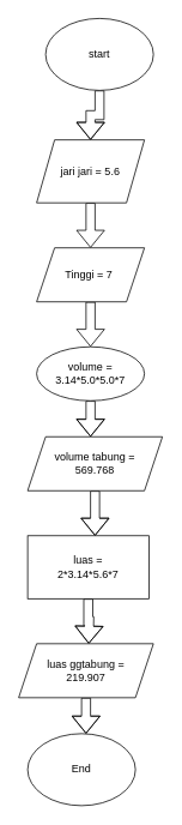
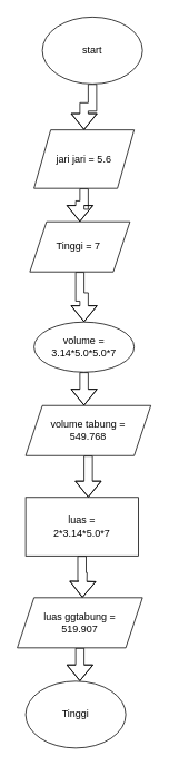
  <mxCell id="0" />
  <mxCell id="1" parent="0" />
  <mxCell id="2" style="edgeStyle=orthogonalEdgeStyle;shape=flexArrow;rounded=0;orthogonalLoop=1;jettySize=auto;html=1;exitX=0.5;exitY=1;exitDx=0;exitDy=0;entryX=0.5;entryY=0;entryDx=0;entryDy=0;" edge="1" parent="1" source="3" target="5"><mxGeometry relative="1" as="geometry" /></mxCell>
  <mxCell id="3" value="&lt;font style=&quot;vertical-align: inherit;&quot;&gt;&lt;font style=&quot;vertical-align: inherit;&quot;&gt;start&lt;/font&gt;&lt;/font&gt;" style="ellipse;whiteSpace=wrap;html=1;" vertex="1" parent="1"><mxGeometry x="50" y="20" width="120" height="80" as="geometry" /></mxCell>
  <mxCell id="4" style="edgeStyle=orthogonalEdgeStyle;shape=flexArrow;rounded=0;orthogonalLoop=1;jettySize=auto;html=1;exitX=0.5;exitY=1;exitDx=0;exitDy=0;entryX=0.5;entryY=0;entryDx=0;entryDy=0;" edge="1" parent="1" source="5" target="7"><mxGeometry relative="1" as="geometry" /></mxCell>
  <mxCell id="5" value="&lt;font style=&quot;vertical-align: inherit;&quot;&gt;&lt;font style=&quot;vertical-align: inherit;&quot;&gt;jari jari = 5.6&lt;/font&gt;&lt;/font&gt;" style="shape=parallelogram;perimeter=parallelogramPerimeter;whiteSpace=wrap;html=1;fixedSize=1;" vertex="1" parent="1"><mxGeometry x="40" y="155" width="120" height="70" as="geometry" /></mxCell>
  <mxCell id="6" style="edgeStyle=orthogonalEdgeStyle;shape=flexArrow;rounded=0;orthogonalLoop=1;jettySize=auto;html=1;exitX=0.5;exitY=1;exitDx=0;exitDy=0;entryX=0.5;entryY=0;entryDx=0;entryDy=0;" edge="1" parent="1" source="7" target="9"><mxGeometry relative="1" as="geometry" /></mxCell>
- <mxCell id="7" value="Tinggi = 7&amp;nbsp;&lt;br&gt;" style="shape=parallelogram;perimeter=parallelogramPerimeter;whiteSpace=wrap;html=1;fixedSize=1;" vertex="1" parent="1"><mxGeometry x="40" y="275" width="120" height="60" as="geometry" /></mxCell>
+ <mxCell id="7" value="Tinggi = 7&amp;nbsp;&lt;br&gt;" style="shape=parallelogram;perimeter=parallelogramPerimeter;whiteSpace=wrap;html=1;fixedSize=1;" vertex="1" parent="1"><mxGeometry x="35" y="265" width="120" height="60" as="geometry" /></mxCell>
  <mxCell id="8" style="edgeStyle=orthogonalEdgeStyle;shape=flexArrow;rounded=0;orthogonalLoop=1;jettySize=auto;html=1;" edge="1" parent="1" source="9"><mxGeometry relative="1" as="geometry"><mxPoint x="100" y="485" as="targetPoint" /></mxGeometry></mxCell>
  <mxCell id="9" value="volume =&lt;br&gt;3.14*5.0*5.0*7" style="ellipse;whiteSpace=wrap;html=1;" vertex="1" parent="1"><mxGeometry x="40" y="385" width="120" height="60" as="geometry" /></mxCell>
  <mxCell id="10" style="edgeStyle=orthogonalEdgeStyle;shape=flexArrow;rounded=0;orthogonalLoop=1;jettySize=auto;html=1;exitX=0.5;exitY=1;exitDx=0;exitDy=0;" edge="1" parent="1" source="11"><mxGeometry relative="1" as="geometry"><mxPoint x="105" y="595" as="targetPoint" /></mxGeometry></mxCell>
- <mxCell id="11" value="volume tabung =&lt;br&gt;569.768" style="shape=parallelogram;perimeter=parallelogramPerimeter;whiteSpace=wrap;html=1;fixedSize=1;" vertex="1" parent="1"><mxGeometry x="30" y="485" width="150" height="60" as="geometry" /></mxCell>
+ <mxCell id="11" value="volume tabung =&lt;br&gt;549.768" style="shape=parallelogram;perimeter=parallelogramPerimeter;whiteSpace=wrap;html=1;fixedSize=1;" vertex="1" parent="1"><mxGeometry x="30" y="485" width="150" height="60" as="geometry" /></mxCell>
  <mxCell id="12" style="edgeStyle=orthogonalEdgeStyle;shape=flexArrow;rounded=0;orthogonalLoop=1;jettySize=auto;html=1;exitX=0.5;exitY=1;exitDx=0;exitDy=0;" edge="1" parent="1" source="13"><mxGeometry relative="1" as="geometry"><mxPoint x="98" y="715" as="targetPoint" /></mxGeometry></mxCell>
- <mxCell id="13" value="luas =&lt;br&gt;2*3.14*5.6*7" style="rounded=0;whiteSpace=wrap;html=1;" vertex="1" parent="1"><mxGeometry x="30" y="595" width="135" height="70" as="geometry" /></mxCell>
+ <mxCell id="13" value="luas =&lt;br&gt;2*3.14*5.0*7" style="rounded=0;whiteSpace=wrap;html=1;" vertex="1" parent="1"><mxGeometry x="30" y="595" width="135" height="70" as="geometry" /></mxCell>
  <mxCell id="14" style="edgeStyle=orthogonalEdgeStyle;shape=flexArrow;rounded=0;orthogonalLoop=1;jettySize=auto;html=1;exitX=0.5;exitY=1;exitDx=0;exitDy=0;" edge="1" parent="1" source="15"><mxGeometry relative="1" as="geometry"><mxPoint x="95" y="815" as="targetPoint" /></mxGeometry></mxCell>
- <mxCell id="15" value="luas ggtabung =&lt;br&gt;219.907" style="shape=parallelogram;perimeter=parallelogramPerimeter;whiteSpace=wrap;html=1;fixedSize=1;" vertex="1" parent="1"><mxGeometry x="20" y="715" width="150" height="60" as="geometry" /></mxCell>
- <mxCell id="16" value="End" style="ellipse;whiteSpace=wrap;html=1;" vertex="1" parent="1"><mxGeometry x="30" y="815" width="120" height="80" as="geometry" /></mxCell>
+ <mxCell id="15" value="luas ggtabung =&lt;br&gt;519.907" style="shape=parallelogram;perimeter=parallelogramPerimeter;whiteSpace=wrap;html=1;fixedSize=1;" vertex="1" parent="1"><mxGeometry x="20" y="715" width="150" height="60" as="geometry" /></mxCell>
+ <mxCell id="16" value="Tinggi" style="ellipse;whiteSpace=wrap;html=1;" vertex="1" parent="1"><mxGeometry x="30" y="815" width="120" height="80" as="geometry" /></mxCell>
